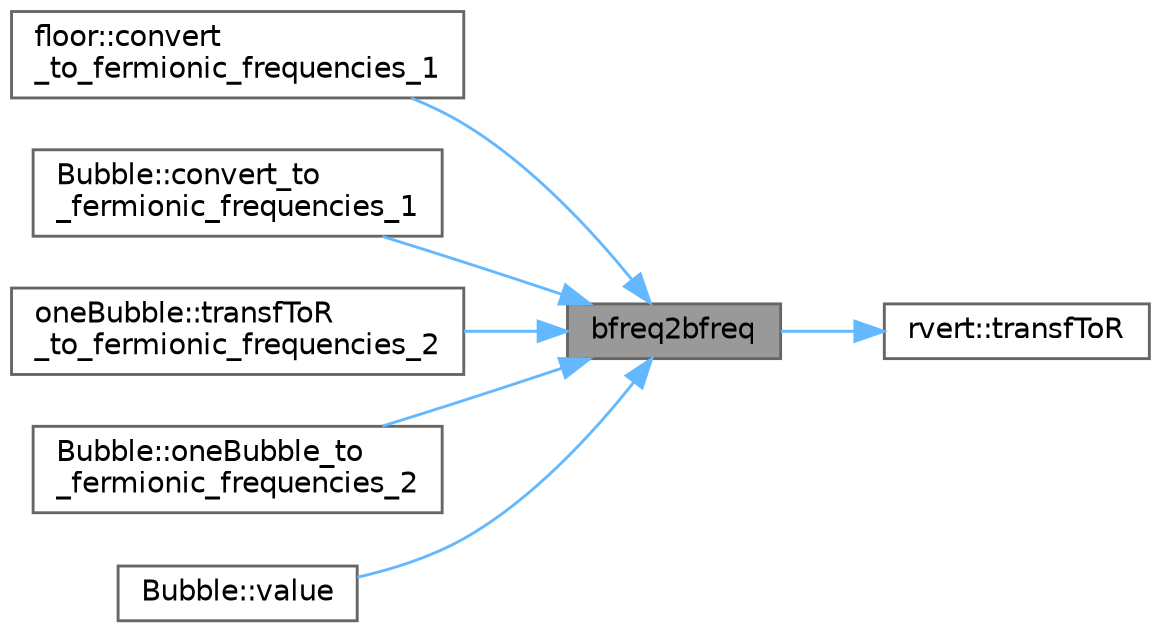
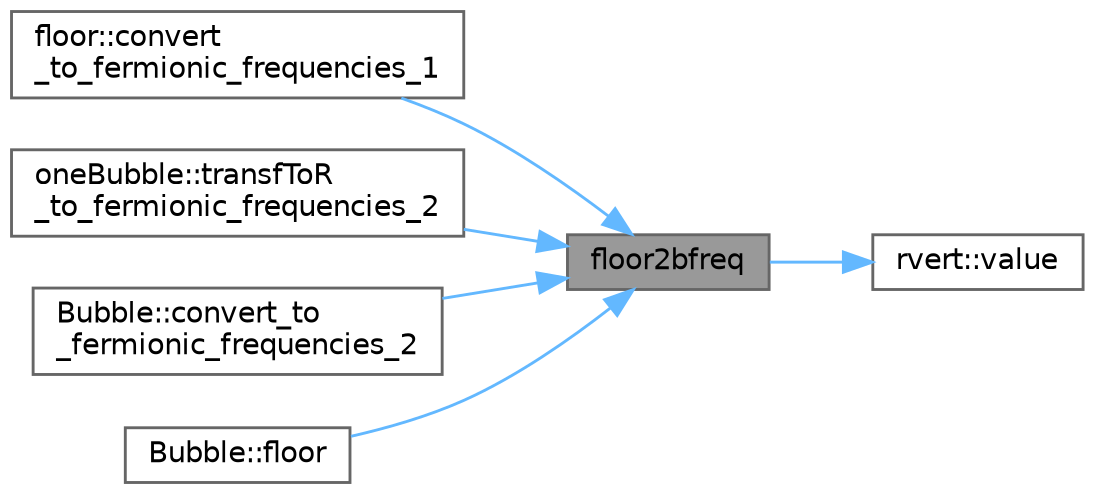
  digraph {
    rankdir=RL
    node [color=grey40 fillcolor=white fontname=Helvetica fontsize=10 shape=box style=filled]
    edge [color=steelblue1 dir=back fontname=Helvetica fontsize=10 labelfontname=Helvetica labelfontsize=10 style=solid]
-   n1 [color=gray40 fillcolor=grey60 fontcolor=black height=0.2 label=bfreq2bfreq width=0.4]
+   n1 [color=gray40 fillcolor=grey60 fontcolor=black height=0.2 label=floor2bfreq width=0.4]
    n2 [height=0.2 label="floor::convert\l_to_fermionic_frequencies_1" width=0.4]
-   n3 [height=0.2 label="Bubble::convert_to\l_fermionic_frequencies_1" width=0.4]
    n4 [height=0.2 label="oneBubble::transfToR\l_to_fermionic_frequencies_2" width=0.4]
-   n5 [height=0.2 label="Bubble::oneBubble_to\l_fermionic_frequencies_2" width=0.4]
-   n6 [height=0.2 label="Bubble::value" width=0.4]
-   n7 [height=0.2 label="rvert::transfToR" width=0.4]
+   n5 [height=0.2 label="Bubble::convert_to\l_fermionic_frequencies_2" width=0.4]
+   n6 [height=0.2 label="Bubble::floor" width=0.4]
+   n7 [height=0.2 label="rvert::value" width=0.4]
    n1 -> n2
-   n1 -> n3
    n1 -> n4
    n1 -> n5
    n1 -> n6
    n7 -> n1
  }
